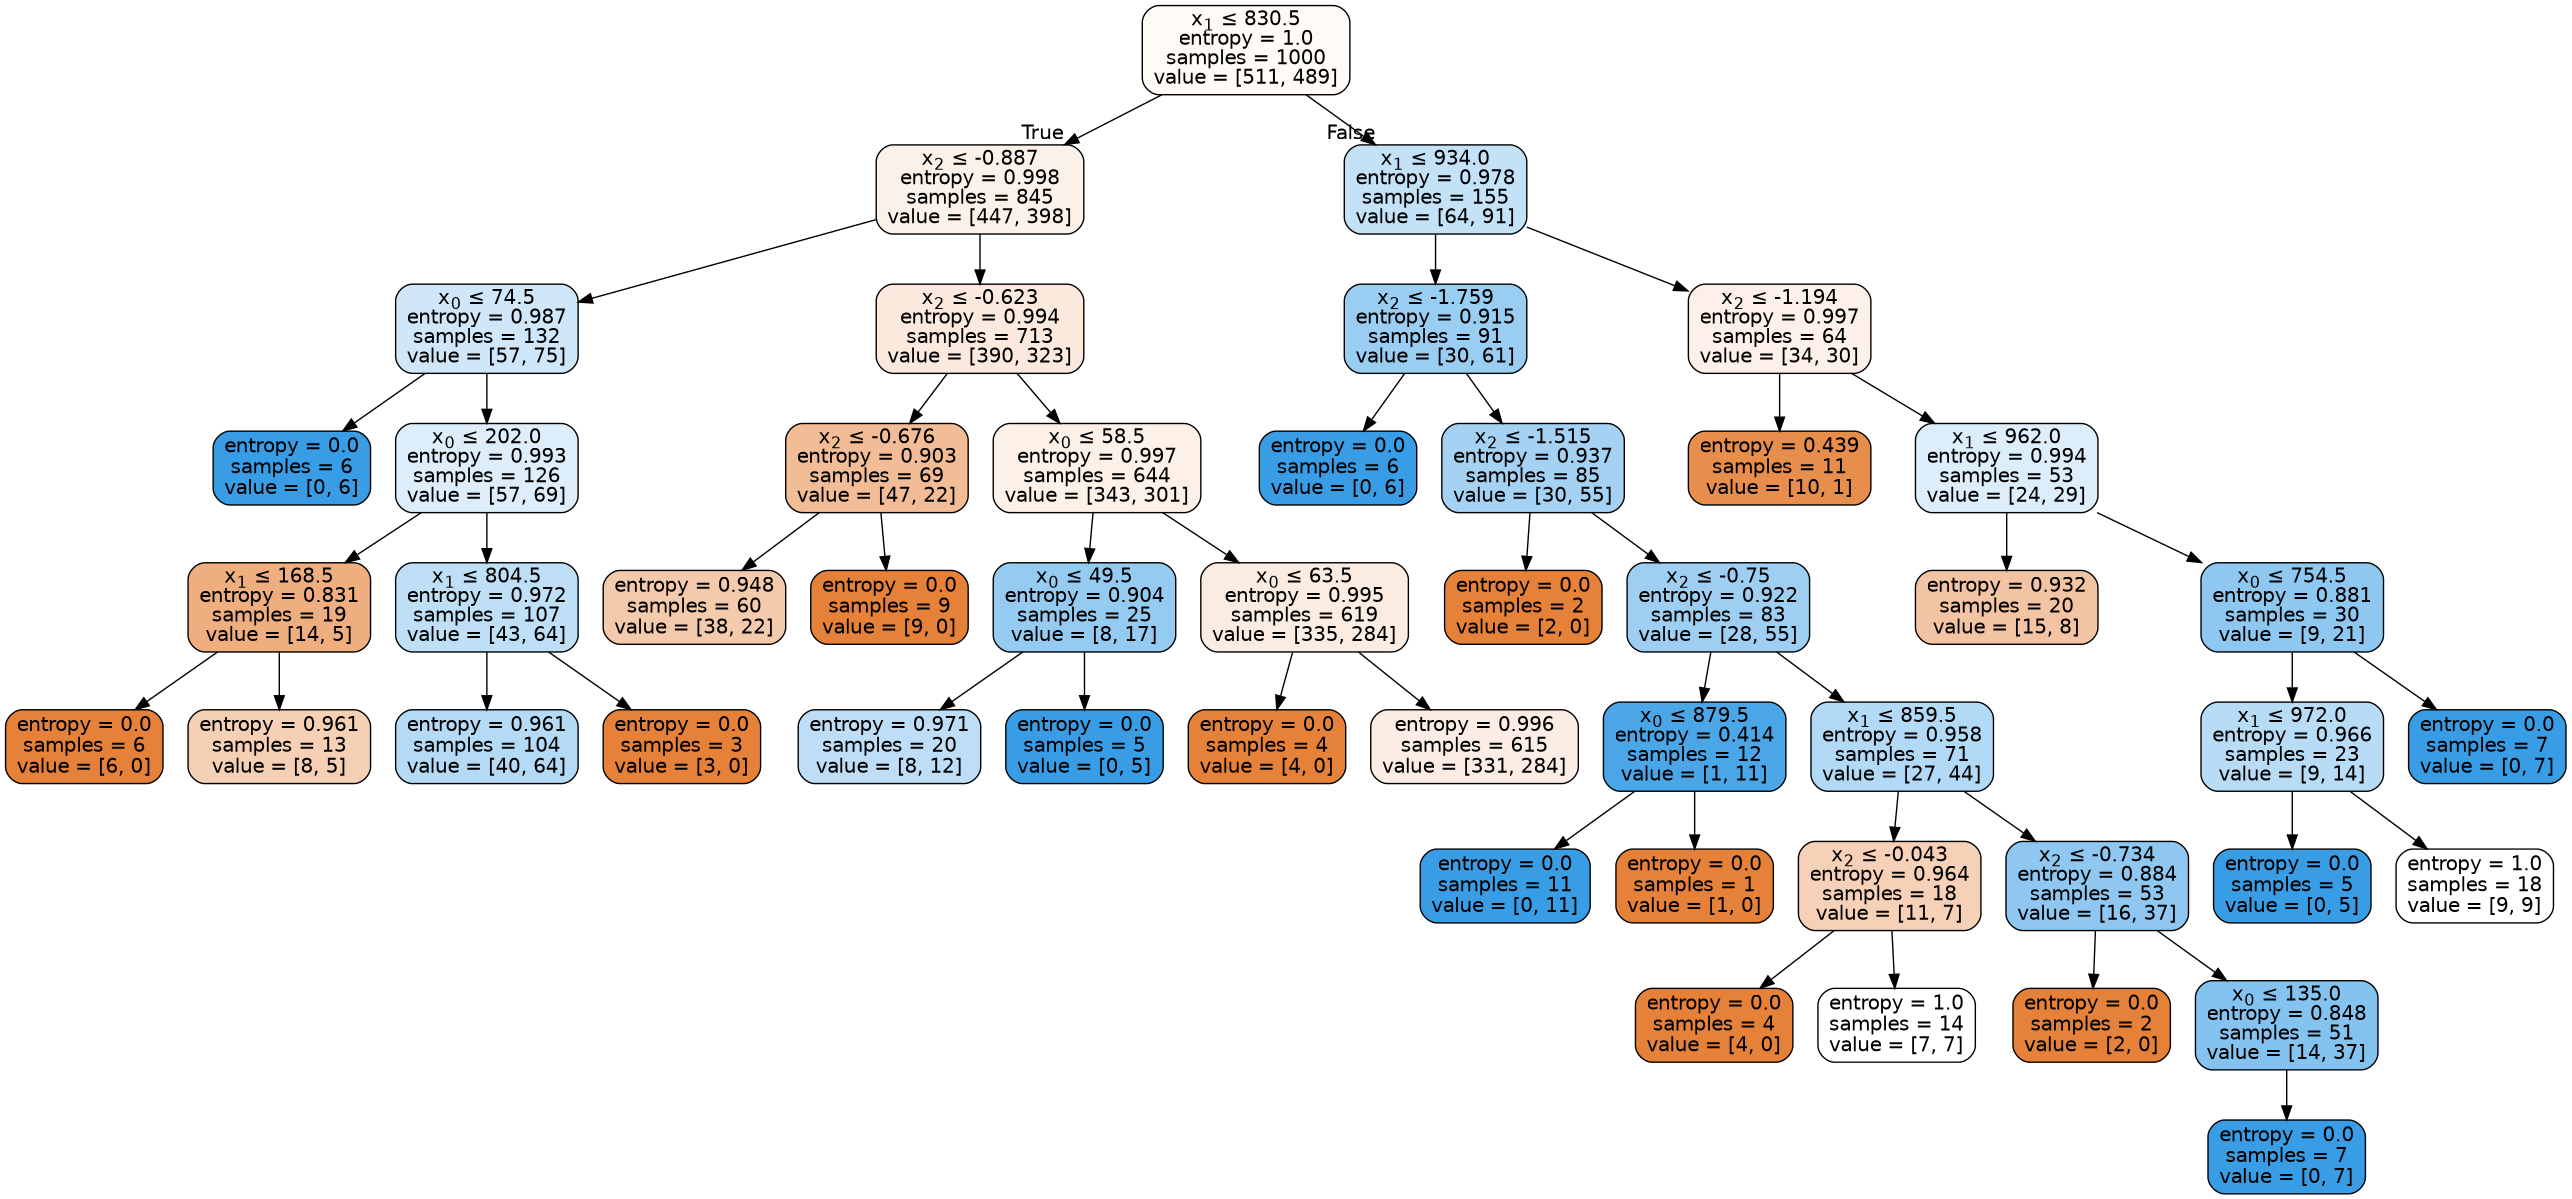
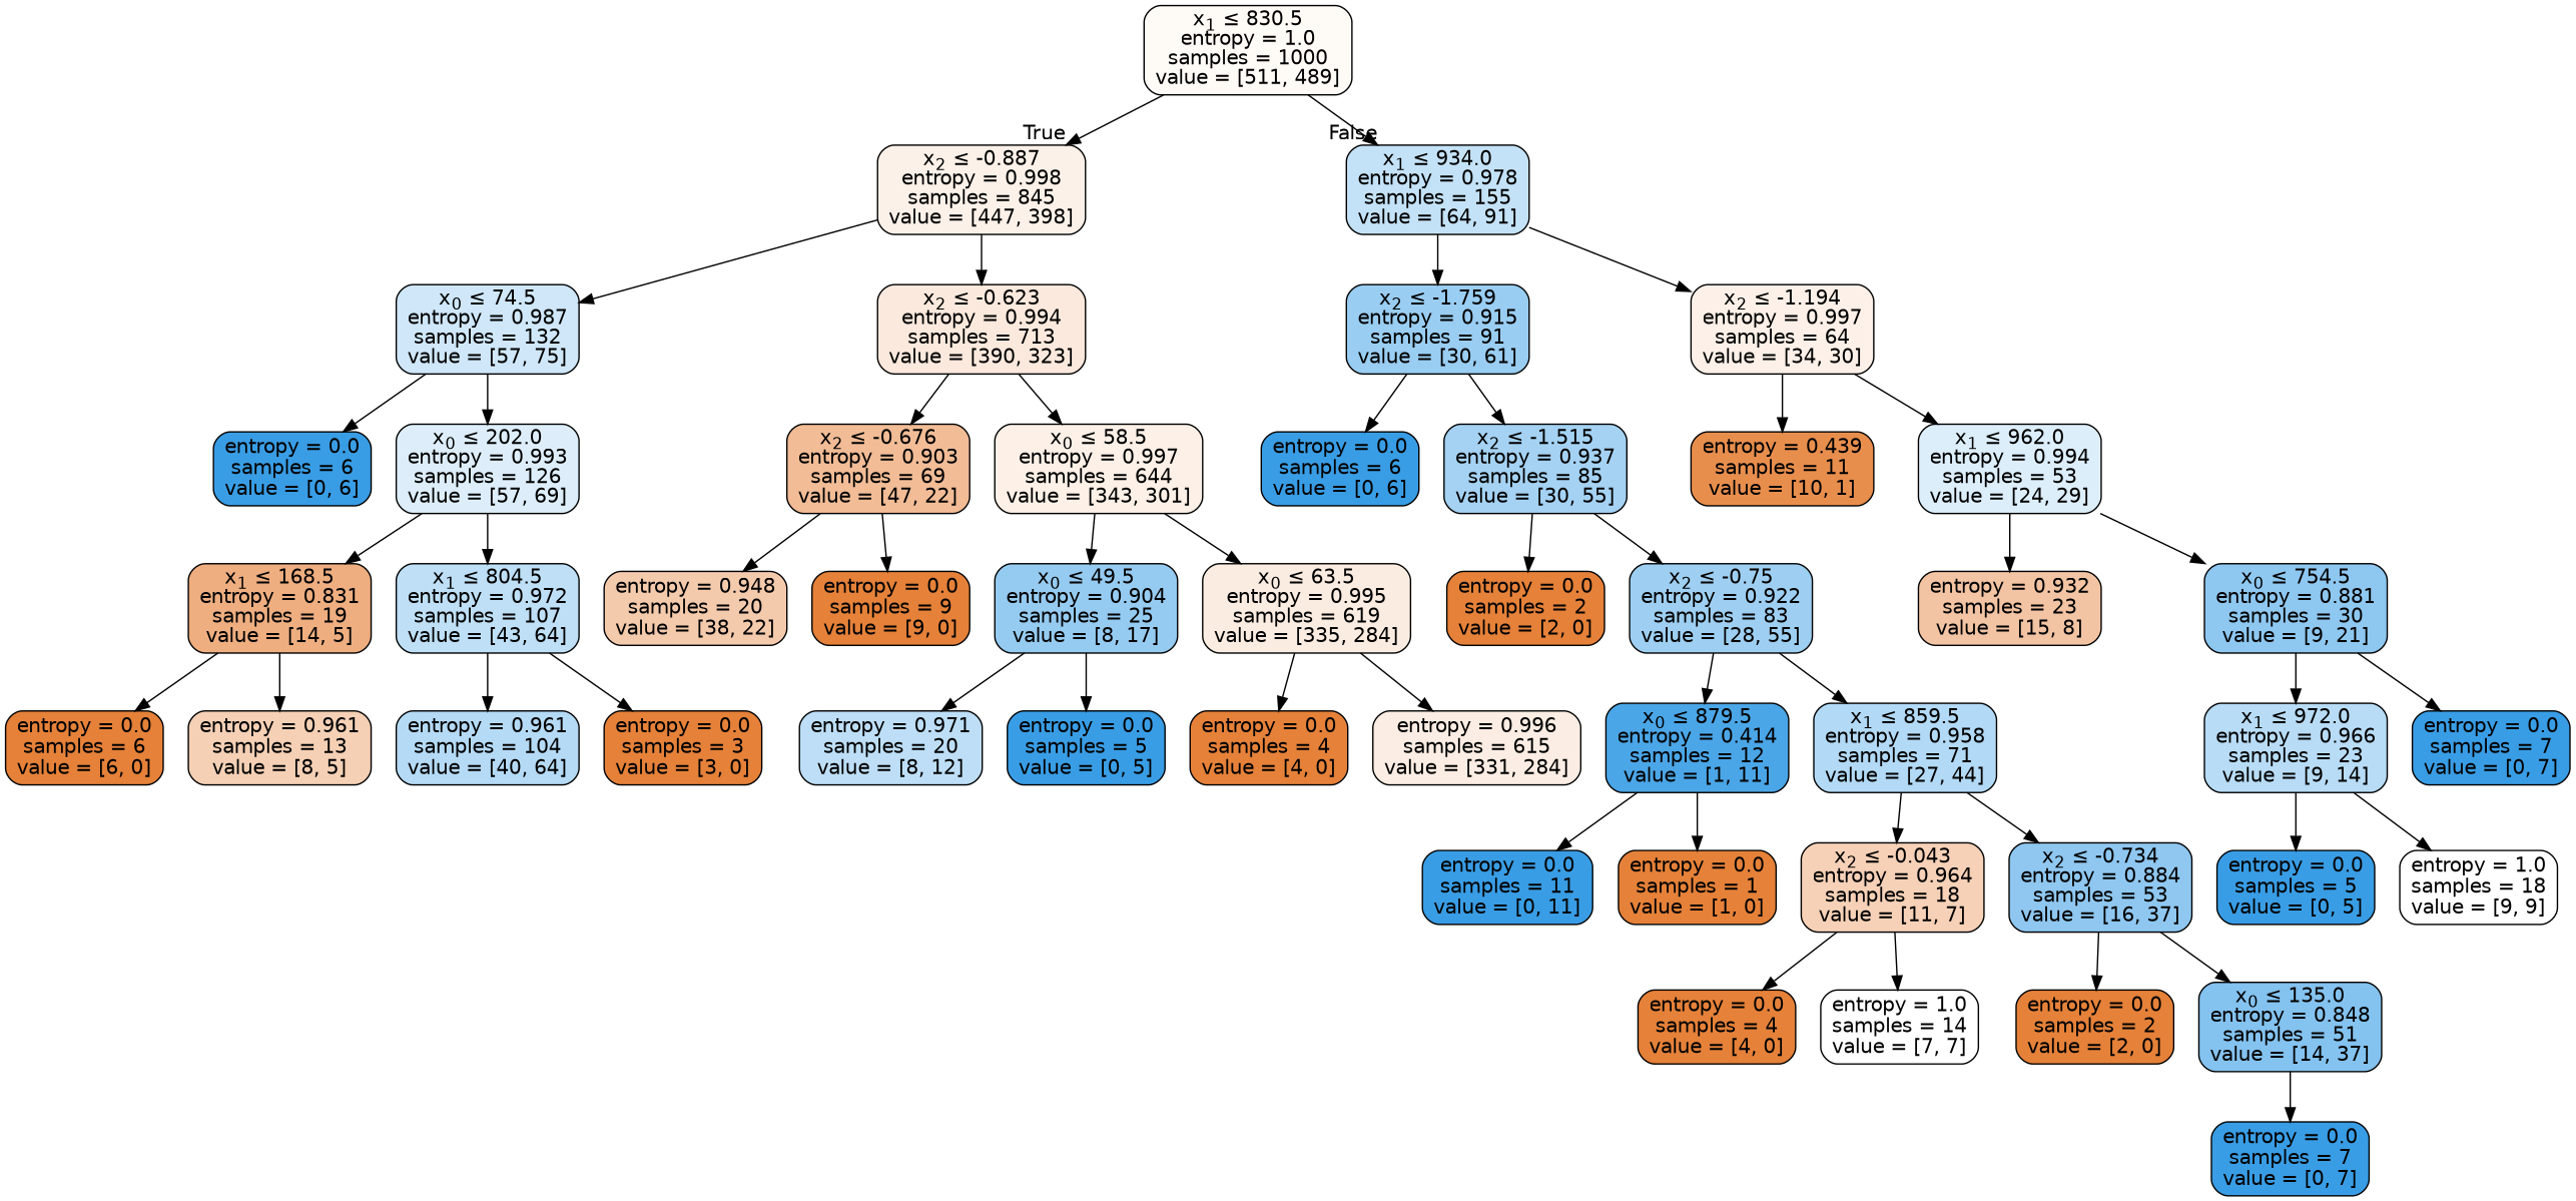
  digraph {
    node [color=black fillcolor="#e58139" fontname=helvetica shape=box style="filled, rounded"]
    edge [fontname=helvetica]
    n1 [fillcolor="#fefaf6" label=<x<SUB>1</SUB> &le; 830.5<br/>entropy = 1.0<br/>samples = 1000<br/>value = [511, 489]>]
    n2 [fillcolor="#fcf1e9" label=<x<SUB>2</SUB> &le; -0.887<br/>entropy = 0.998<br/>samples = 845<br/>value = [447, 398]>]
    n3 [fillcolor="#c4e2f7" label=<x<SUB>1</SUB> &le; 934.0<br/>entropy = 0.978<br/>samples = 155<br/>value = [64, 91]>]
    n4 [fillcolor="#cfe7f9" label=<x<SUB>0</SUB> &le; 74.5<br/>entropy = 0.987<br/>samples = 132<br/>value = [57, 75]>]
    n5 [fillcolor="#fbe9dd" label=<x<SUB>2</SUB> &le; -0.623<br/>entropy = 0.994<br/>samples = 713<br/>value = [390, 323]>]
    n6 [fillcolor="#9acdf2" label=<x<SUB>2</SUB> &le; -1.759<br/>entropy = 0.915<br/>samples = 91<br/>value = [30, 61]>]
    n7 [fillcolor="#fcf0e8" label=<x<SUB>2</SUB> &le; -1.194<br/>entropy = 0.997<br/>samples = 64<br/>value = [34, 30]>]
    n8 [fillcolor="#399de5" label=<entropy = 0.0<br/>samples = 6<br/>value = [0, 6]>]
    n9 [fillcolor="#ddeefa" label=<x<SUB>0</SUB> &le; 202.0<br/>entropy = 0.993<br/>samples = 126<br/>value = [57, 69]>]
    n10 [fillcolor="#f1bc96" label=<x<SUB>2</SUB> &le; -0.676<br/>entropy = 0.903<br/>samples = 69<br/>value = [47, 22]>]
    n11 [fillcolor="#fcf0e7" label=<x<SUB>0</SUB> &le; 58.5<br/>entropy = 0.997<br/>samples = 644<br/>value = [343, 301]>]
    n12 [fillcolor="#eeae80" label=<x<SUB>1</SUB> &le; 168.5<br/>entropy = 0.831<br/>samples = 19<br/>value = [14, 5]>]
    n13 [fillcolor="#bedff6" label=<x<SUB>1</SUB> &le; 804.5<br/>entropy = 0.972<br/>samples = 107<br/>value = [43, 64]>]
    n14 [label=<entropy = 0.0<br/>samples = 6<br/>value = [6, 0]>]
    n15 [fillcolor="#f5d0b5" label=<entropy = 0.961<br/>samples = 13<br/>value = [8, 5]>]
    n16 [fillcolor="#b5daf5" label=<entropy = 0.961<br/>samples = 104<br/>value = [40, 64]>]
    n17 [label=<entropy = 0.0<br/>samples = 3<br/>value = [3, 0]>]
-   n18 [fillcolor="#f4caac" label=<entropy = 0.948<br/>samples = 60<br/>value = [38, 22]>]
+   n18 [fillcolor="#f4caac" label=<entropy = 0.948<br/>samples = 20<br/>value = [38, 22]>]
    n19 [label=<entropy = 0.0<br/>samples = 9<br/>value = [9, 0]>]
    n20 [fillcolor="#96cbf1" label=<x<SUB>0</SUB> &le; 49.5<br/>entropy = 0.904<br/>samples = 25<br/>value = [8, 17]>]
    n21 [fillcolor="#fbece1" label=<x<SUB>0</SUB> &le; 63.5<br/>entropy = 0.995<br/>samples = 619<br/>value = [335, 284]>]
    n22 [fillcolor="#bddef6" label=<entropy = 0.971<br/>samples = 20<br/>value = [8, 12]>]
    n23 [fillcolor="#399de5" label=<entropy = 0.0<br/>samples = 5<br/>value = [0, 5]>]
    n24 [label=<entropy = 0.0<br/>samples = 4<br/>value = [4, 0]>]
    n25 [fillcolor="#fbede3" label=<entropy = 0.996<br/>samples = 615<br/>value = [331, 284]>]
    n26 [fillcolor="#399de5" label=<entropy = 0.0<br/>samples = 6<br/>value = [0, 6]>]
    n27 [fillcolor="#a5d2f3" label=<x<SUB>2</SUB> &le; -1.515<br/>entropy = 0.937<br/>samples = 85<br/>value = [30, 55]>]
    n28 [fillcolor="#e88e4d" label=<entropy = 0.439<br/>samples = 11<br/>value = [10, 1]>]
    n29 [fillcolor="#ddeefb" label=<x<SUB>1</SUB> &le; 962.0<br/>entropy = 0.994<br/>samples = 53<br/>value = [24, 29]>]
    n30 [label=<entropy = 0.0<br/>samples = 2<br/>value = [2, 0]>]
    n31 [fillcolor="#9ecff2" label=<x<SUB>2</SUB> &le; -0.75<br/>entropy = 0.922<br/>samples = 83<br/>value = [28, 55]>]
    n32 [fillcolor="#4ba6e7" label=<x<SUB>0</SUB> &le; 879.5<br/>entropy = 0.414<br/>samples = 12<br/>value = [1, 11]>]
    n33 [fillcolor="#b2d9f5" label=<x<SUB>1</SUB> &le; 859.5<br/>entropy = 0.958<br/>samples = 71<br/>value = [27, 44]>]
    n34 [fillcolor="#399de5" label=<entropy = 0.0<br/>samples = 11<br/>value = [0, 11]>]
    n35 [label=<entropy = 0.0<br/>samples = 1<br/>value = [1, 0]>]
    n36 [fillcolor="#f6d1b7" label=<x<SUB>2</SUB> &le; -0.043<br/>entropy = 0.964<br/>samples = 18<br/>value = [11, 7]>]
    n37 [fillcolor="#8fc7f0" label=<x<SUB>2</SUB> &le; -0.734<br/>entropy = 0.884<br/>samples = 53<br/>value = [16, 37]>]
    n38 [label=<entropy = 0.0<br/>samples = 4<br/>value = [4, 0]>]
    n39 [fillcolor="#ffffff" label=<entropy = 1.0<br/>samples = 14<br/>value = [7, 7]>]
    n40 [label=<entropy = 0.0<br/>samples = 2<br/>value = [2, 0]>]
    n41 [fillcolor="#84c2ef" label=<x<SUB>0</SUB> &le; 135.0<br/>entropy = 0.848<br/>samples = 51<br/>value = [14, 37]>]
    n42 [fillcolor="#399de5" label=<entropy = 0.0<br/>samples = 7<br/>value = [0, 7]>]
-   n43 [fillcolor="#f3c4a3" label=<entropy = 0.932<br/>samples = 20<br/>value = [15, 8]>]
+   n43 [fillcolor="#f3c4a3" label=<entropy = 0.932<br/>samples = 23<br/>value = [15, 8]>]
    n44 [fillcolor="#8ec7f0" label=<x<SUB>0</SUB> &le; 754.5<br/>entropy = 0.881<br/>samples = 30<br/>value = [9, 21]>]
    n45 [fillcolor="#b8dcf6" label=<x<SUB>1</SUB> &le; 972.0<br/>entropy = 0.966<br/>samples = 23<br/>value = [9, 14]>]
    n46 [fillcolor="#399de5" label=<entropy = 0.0<br/>samples = 7<br/>value = [0, 7]>]
    n47 [fillcolor="#399de5" label=<entropy = 0.0<br/>samples = 5<br/>value = [0, 5]>]
    n48 [fillcolor="#ffffff" label=<entropy = 1.0<br/>samples = 18<br/>value = [9, 9]>]
    n1 -> n2 [headlabel=True labelangle=45 labeldistance=2.5]
    n1 -> n3 [headlabel=False labelangle=-45 labeldistance=2.5]
    n2 -> n4
    n2 -> n5
    n3 -> n6
    n3 -> n7
    n4 -> n8
    n4 -> n9
    n5 -> n10
    n5 -> n11
    n6 -> n26
    n6 -> n27
    n7 -> n28
    n7 -> n29
    n9 -> n12
    n9 -> n13
    n10 -> n18
    n10 -> n19
    n11 -> n20
    n11 -> n21
    n12 -> n14
    n12 -> n15
    n13 -> n16
    n13 -> n17
    n20 -> n22
    n20 -> n23
    n21 -> n24
    n21 -> n25
    n27 -> n30
    n27 -> n31
    n29 -> n43
    n29 -> n44
    n31 -> n32
    n31 -> n33
    n32 -> n34
    n32 -> n35
    n33 -> n36
    n33 -> n37
    n36 -> n38
    n36 -> n39
    n37 -> n40
    n37 -> n41
    n41 -> n42
    n44 -> n45
    n44 -> n46
    n45 -> n47
    n45 -> n48
  }
